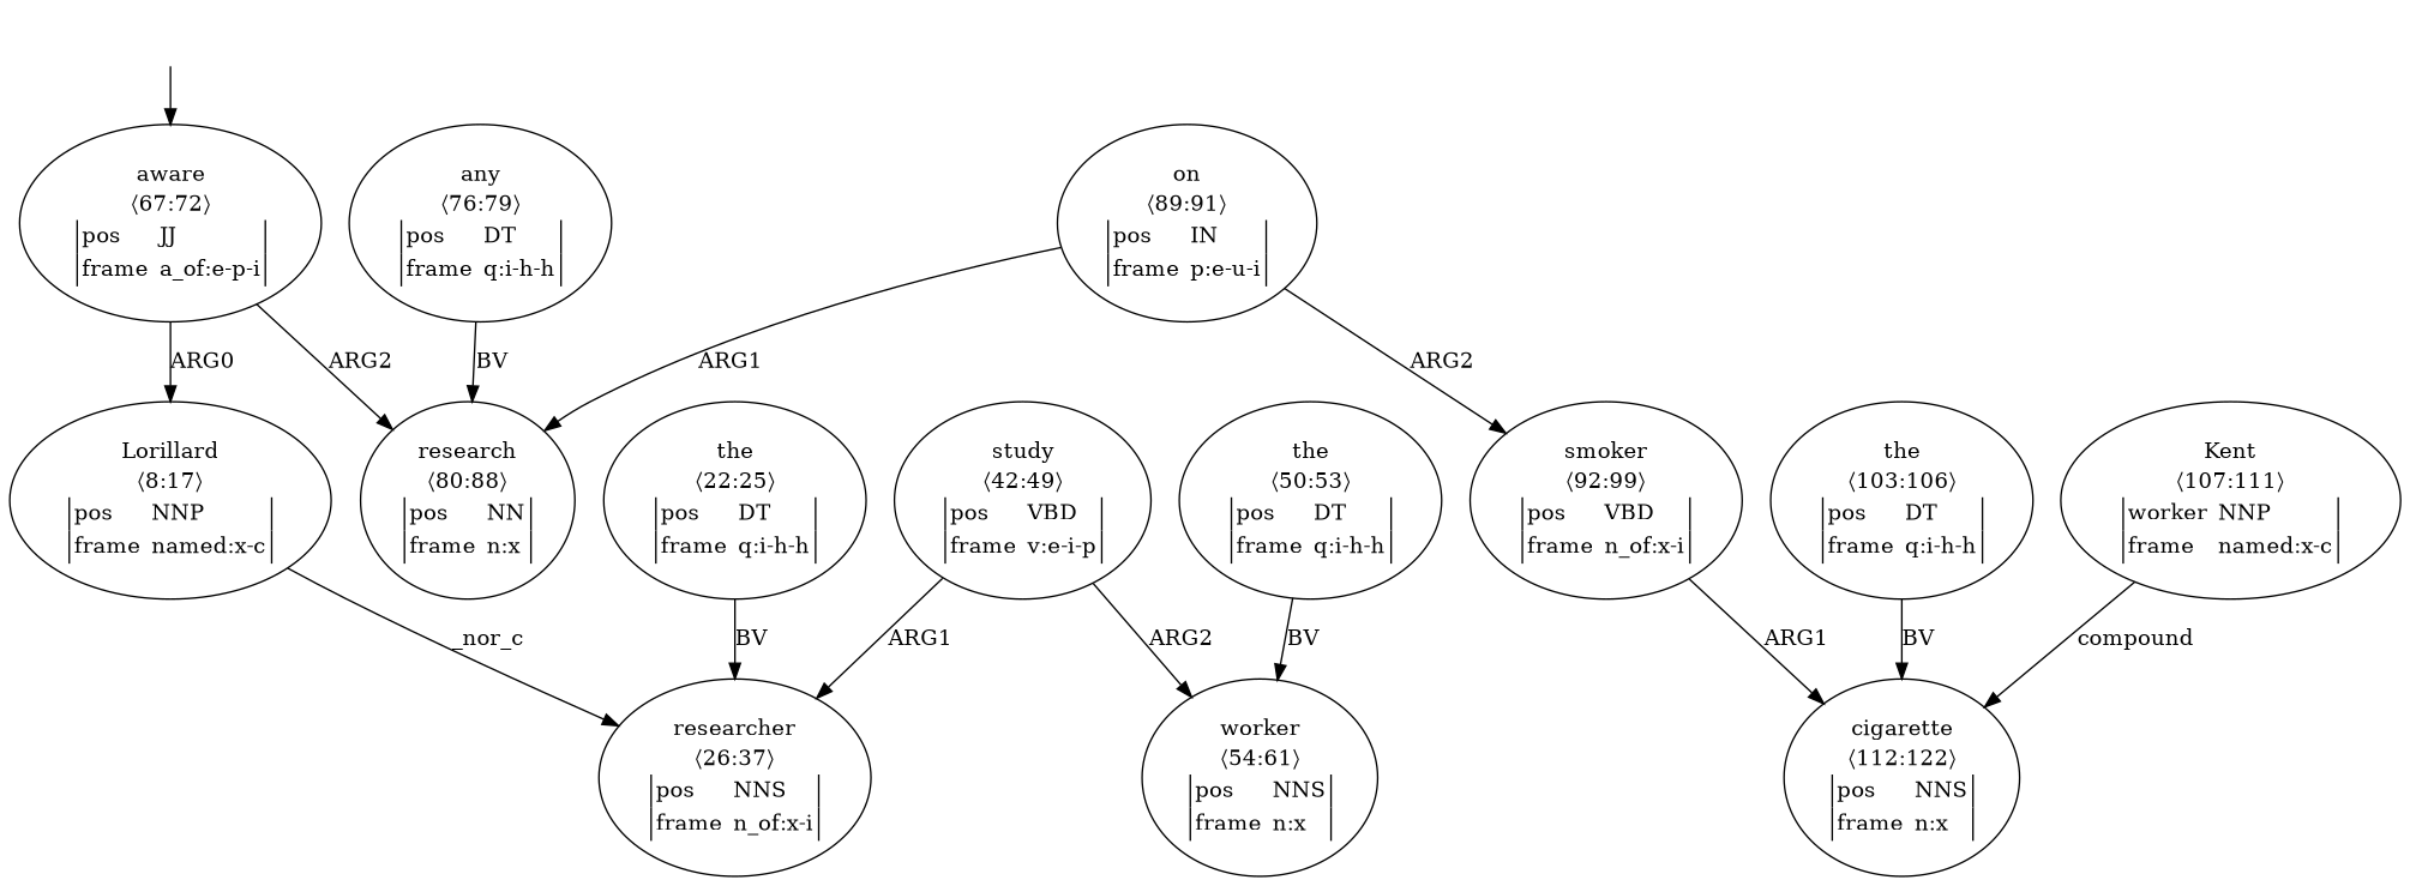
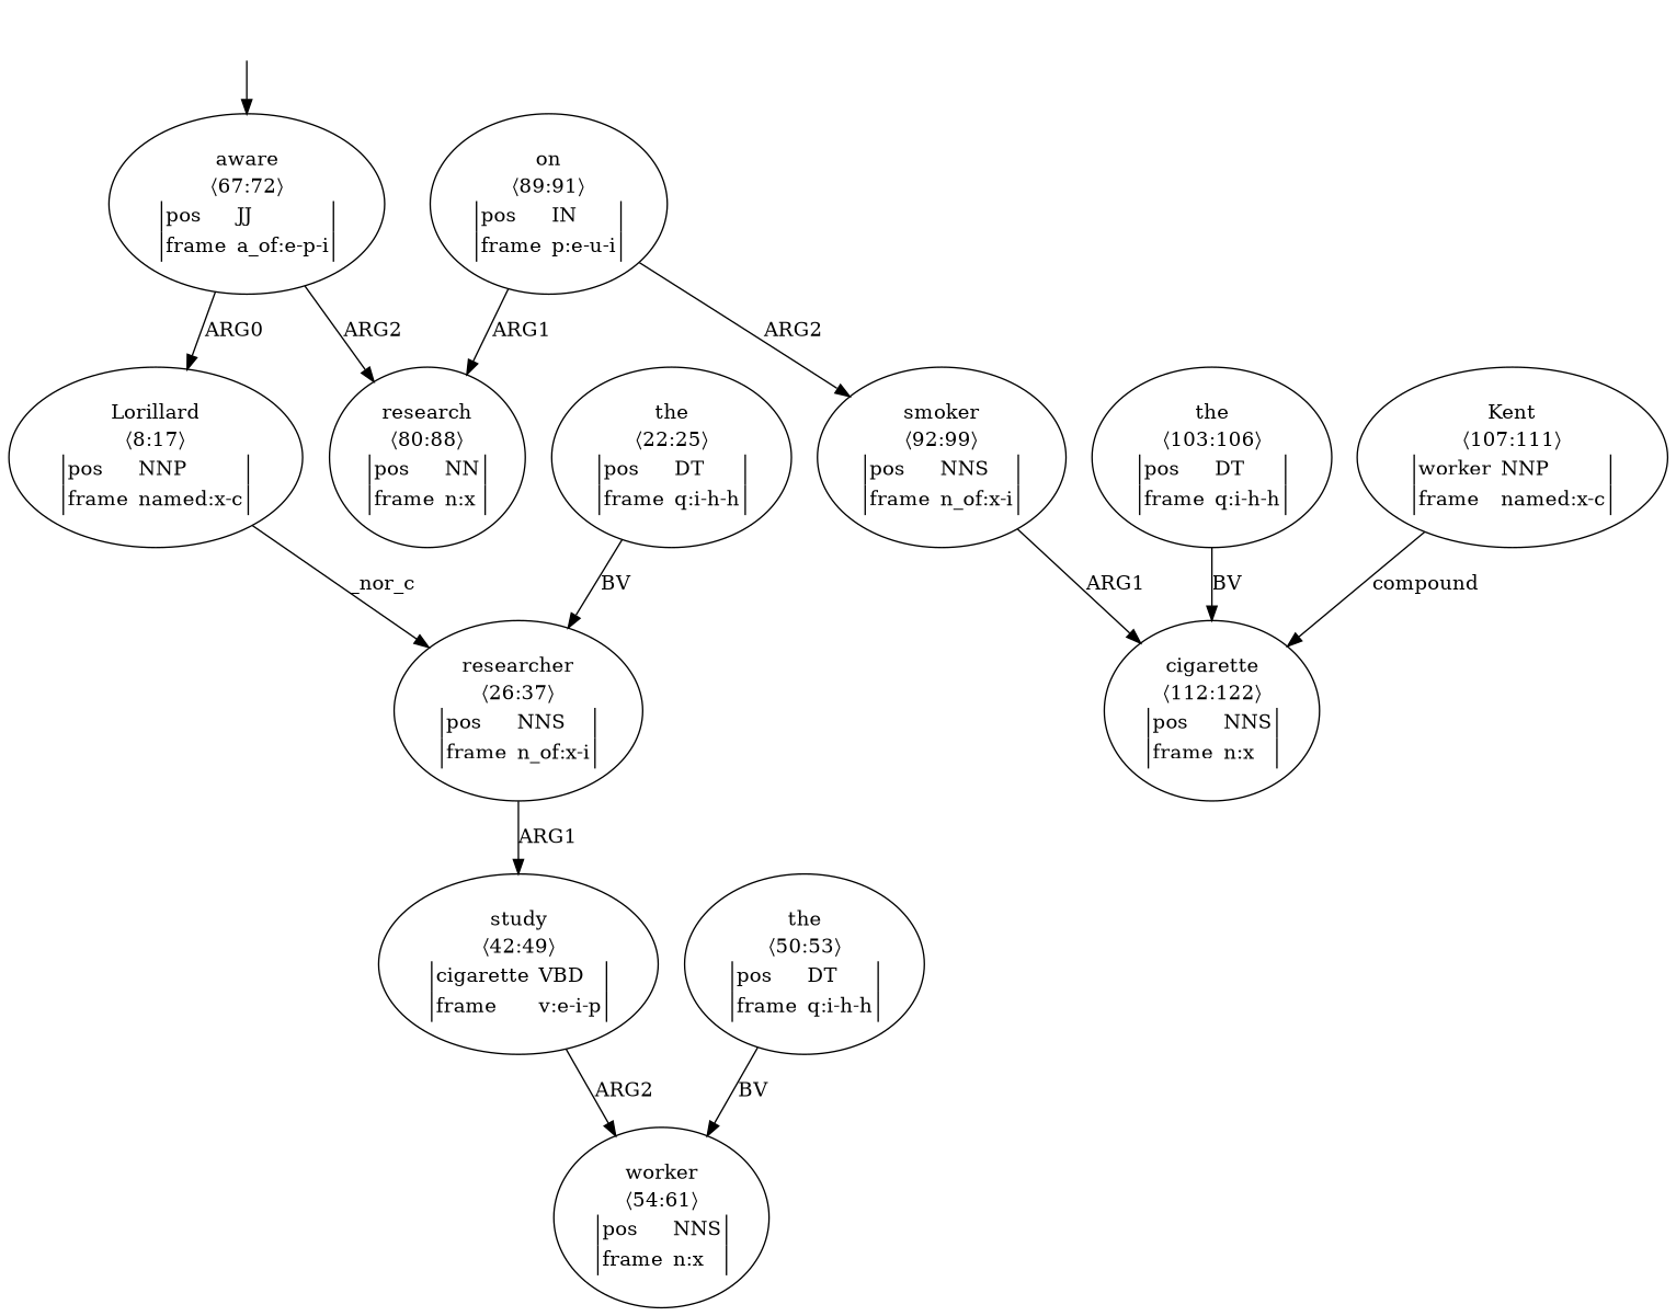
  digraph {
    top [style=invis]
    n2 [label=<<table align="center" border="0" cellspacing="0"><tr><td colspan="2">aware</td></tr><tr><td colspan="2">〈67:72〉</td></tr><tr><td sides="l" border="1" align="left">pos</td><td sides="r" border="1" align="left">JJ</td></tr><tr><td sides="l" border="1" align="left">frame</td><td sides="r" border="1" align="left">a_of:e-p-i</td></tr></table>>]
    n3 [label=<<table align="center" border="0" cellspacing="0"><tr><td colspan="2">Lorillard</td></tr><tr><td colspan="2">〈8:17〉</td></tr><tr><td sides="l" border="1" align="left">pos</td><td sides="r" border="1" align="left">NNP</td></tr><tr><td sides="l" border="1" align="left">frame</td><td sides="r" border="1" align="left">named:x-c</td></tr></table>>]
    n4 [label=<<table align="center" border="0" cellspacing="0"><tr><td colspan="2">research</td></tr><tr><td colspan="2">〈80:88〉</td></tr><tr><td sides="l" border="1" align="left">pos</td><td sides="r" border="1" align="left">NN</td></tr><tr><td sides="l" border="1" align="left">frame</td><td sides="r" border="1" align="left">n:x</td></tr></table>>]
    n5 [label=<<table align="center" border="0" cellspacing="0"><tr><td colspan="2">researcher</td></tr><tr><td colspan="2">〈26:37〉</td></tr><tr><td sides="l" border="1" align="left">pos</td><td sides="r" border="1" align="left">NNS</td></tr><tr><td sides="l" border="1" align="left">frame</td><td sides="r" border="1" align="left">n_of:x-i</td></tr></table>>]
    n6 [label=<<table align="center" border="0" cellspacing="0"><tr><td colspan="2">the</td></tr><tr><td colspan="2">〈22:25〉</td></tr><tr><td sides="l" border="1" align="left">pos</td><td sides="r" border="1" align="left">DT</td></tr><tr><td sides="l" border="1" align="left">frame</td><td sides="r" border="1" align="left">q:i-h-h</td></tr></table>>]
-   n7 [label=<<table align="center" border="0" cellspacing="0"><tr><td colspan="2">study</td></tr><tr><td colspan="2">〈42:49〉</td></tr><tr><td sides="l" border="1" align="left">pos</td><td sides="r" border="1" align="left">VBD</td></tr><tr><td sides="l" border="1" align="left">frame</td><td sides="r" border="1" align="left">v:e-i-p</td></tr></table>>]
+   n7 [label=<<table align="center" border="0" cellspacing="0"><tr><td colspan="2">study</td></tr><tr><td colspan="2">〈42:49〉</td></tr><tr><td sides="l" border="1" align="left">cigarette</td><td sides="r" border="1" align="left">VBD</td></tr><tr><td sides="l" border="1" align="left">frame</td><td sides="r" border="1" align="left">v:e-i-p</td></tr></table>>]
    n8 [label=<<table align="center" border="0" cellspacing="0"><tr><td colspan="2">worker</td></tr><tr><td colspan="2">〈54:61〉</td></tr><tr><td sides="l" border="1" align="left">pos</td><td sides="r" border="1" align="left">NNS</td></tr><tr><td sides="l" border="1" align="left">frame</td><td sides="r" border="1" align="left">n:x</td></tr></table>>]
    n9 [label=<<table align="center" border="0" cellspacing="0"><tr><td colspan="2">the</td></tr><tr><td colspan="2">〈50:53〉</td></tr><tr><td sides="l" border="1" align="left">pos</td><td sides="r" border="1" align="left">DT</td></tr><tr><td sides="l" border="1" align="left">frame</td><td sides="r" border="1" align="left">q:i-h-h</td></tr></table>>]
-   n10 [label=<<table align="center" border="0" cellspacing="0"><tr><td colspan="2">any</td></tr><tr><td colspan="2">〈76:79〉</td></tr><tr><td sides="l" border="1" align="left">pos</td><td sides="r" border="1" align="left">DT</td></tr><tr><td sides="l" border="1" align="left">frame</td><td sides="r" border="1" align="left">q:i-h-h</td></tr></table>>]
    n11 [label=<<table align="center" border="0" cellspacing="0"><tr><td colspan="2">on</td></tr><tr><td colspan="2">〈89:91〉</td></tr><tr><td sides="l" border="1" align="left">pos</td><td sides="r" border="1" align="left">IN</td></tr><tr><td sides="l" border="1" align="left">frame</td><td sides="r" border="1" align="left">p:e-u-i</td></tr></table>>]
-   n12 [label=<<table align="center" border="0" cellspacing="0"><tr><td colspan="2">smoker</td></tr><tr><td colspan="2">〈92:99〉</td></tr><tr><td sides="l" border="1" align="left">pos</td><td sides="r" border="1" align="left">VBD</td></tr><tr><td sides="l" border="1" align="left">frame</td><td sides="r" border="1" align="left">n_of:x-i</td></tr></table>>]
+   n12 [label=<<table align="center" border="0" cellspacing="0"><tr><td colspan="2">smoker</td></tr><tr><td colspan="2">〈92:99〉</td></tr><tr><td sides="l" border="1" align="left">pos</td><td sides="r" border="1" align="left">NNS</td></tr><tr><td sides="l" border="1" align="left">frame</td><td sides="r" border="1" align="left">n_of:x-i</td></tr></table>>]
    n13 [label=<<table align="center" border="0" cellspacing="0"><tr><td colspan="2">cigarette</td></tr><tr><td colspan="2">〈112:122〉</td></tr><tr><td sides="l" border="1" align="left">pos</td><td sides="r" border="1" align="left">NNS</td></tr><tr><td sides="l" border="1" align="left">frame</td><td sides="r" border="1" align="left">n:x</td></tr></table>>]
    n14 [label=<<table align="center" border="0" cellspacing="0"><tr><td colspan="2">the</td></tr><tr><td colspan="2">〈103:106〉</td></tr><tr><td sides="l" border="1" align="left">pos</td><td sides="r" border="1" align="left">DT</td></tr><tr><td sides="l" border="1" align="left">frame</td><td sides="r" border="1" align="left">q:i-h-h</td></tr></table>>]
    n15 [label=<<table align="center" border="0" cellspacing="0"><tr><td colspan="2">Kent</td></tr><tr><td colspan="2">〈107:111〉</td></tr><tr><td sides="l" border="1" align="left">worker</td><td sides="r" border="1" align="left">NNP</td></tr><tr><td sides="l" border="1" align="left">frame</td><td sides="r" border="1" align="left">named:x-c</td></tr></table>>]
    top -> n2
    n2 -> n3 [label=ARG0]
    n2 -> n4 [label=ARG2]
    n3 -> n5 [label=_nor_c]
    n6 -> n5 [label=BV]
-   n7 -> n5 [label=ARG1]
+   n5 -> n7 [label=ARG1]
    n7 -> n8 [label=ARG2]
    n9 -> n8 [label=BV]
-   n10 -> n4 [label=BV]
    n11 -> n4 [label=ARG1]
    n11 -> n12 [label=ARG2]
    n12 -> n13 [label=ARG1]
    n14 -> n13 [label=BV]
    n15 -> n13 [label=compound]
  }
